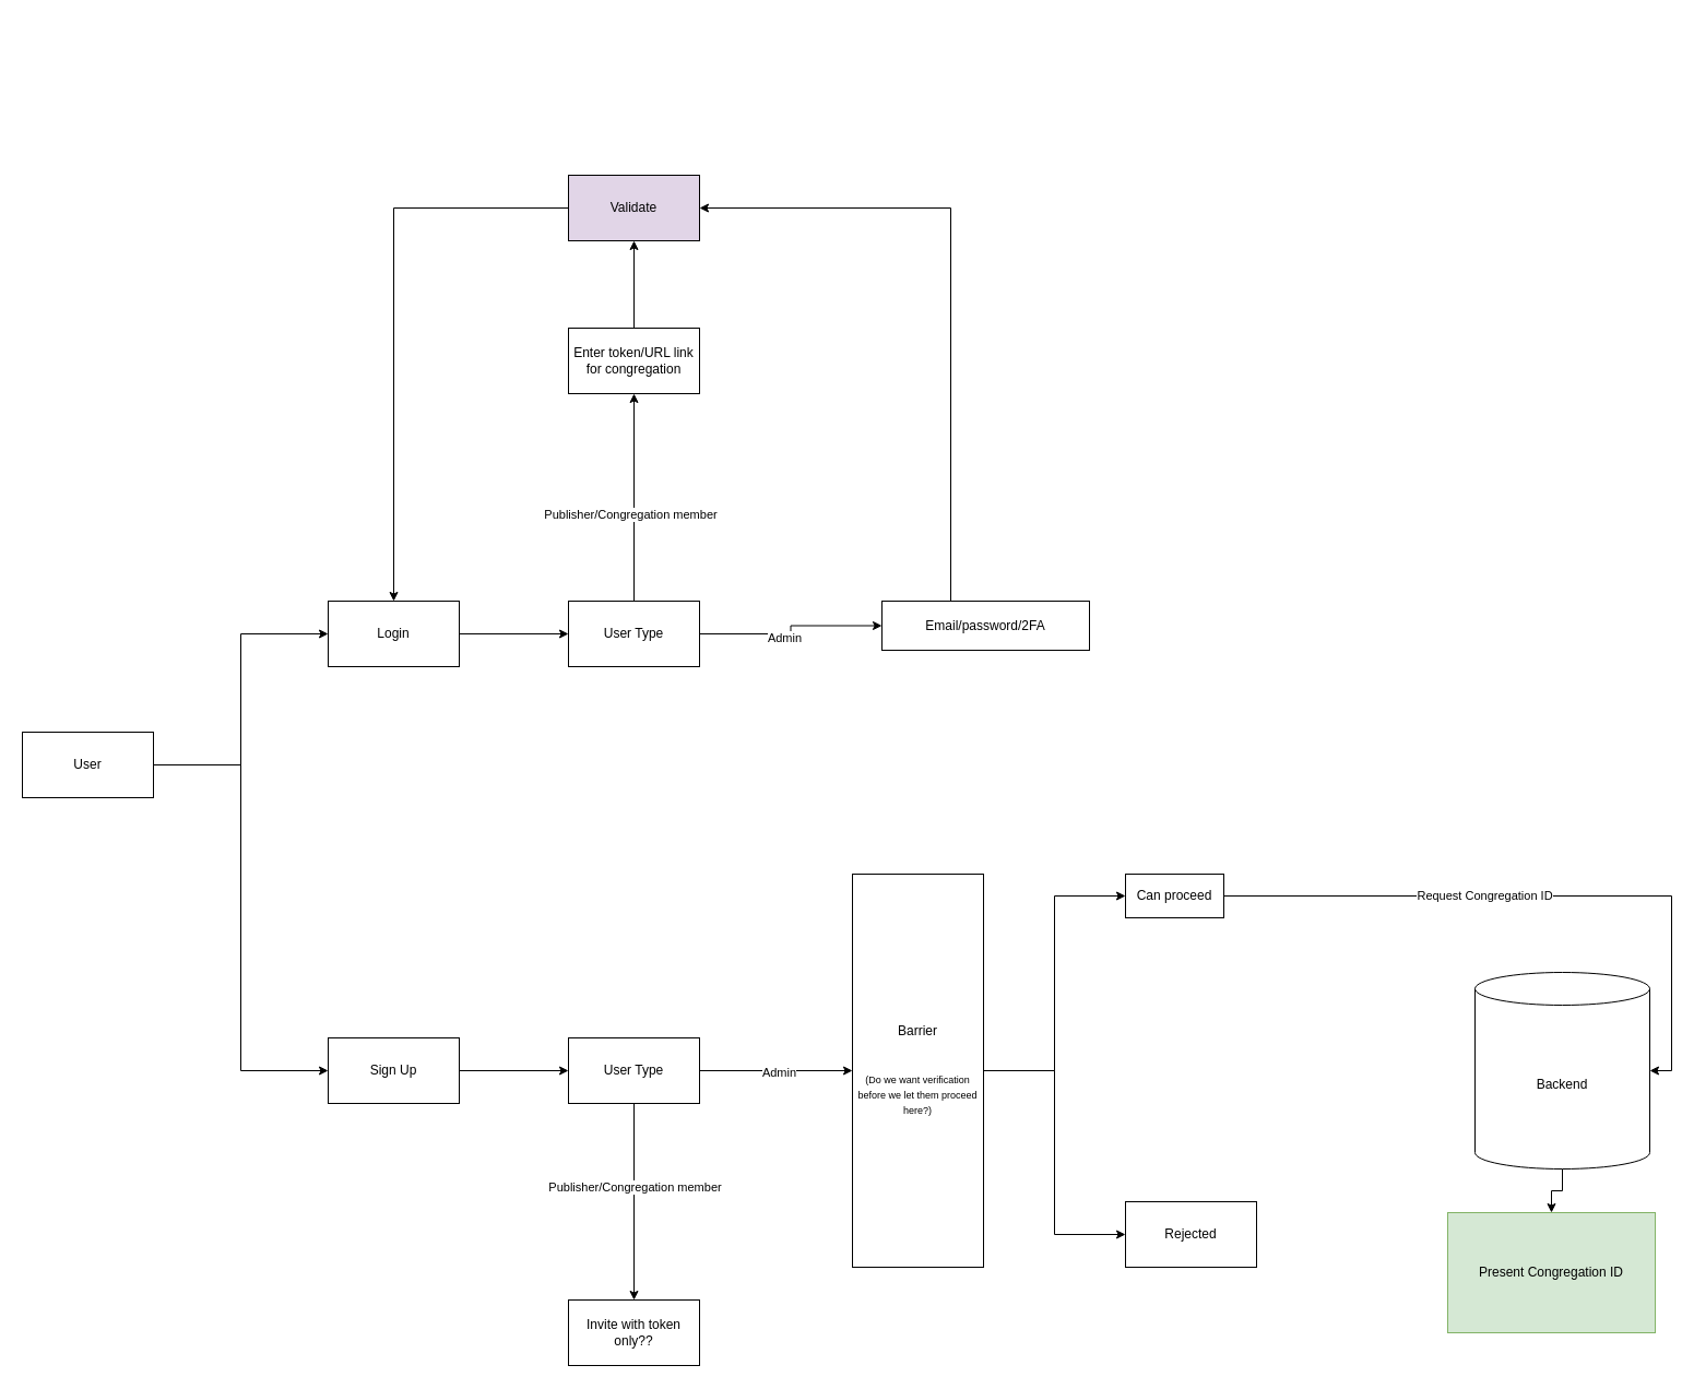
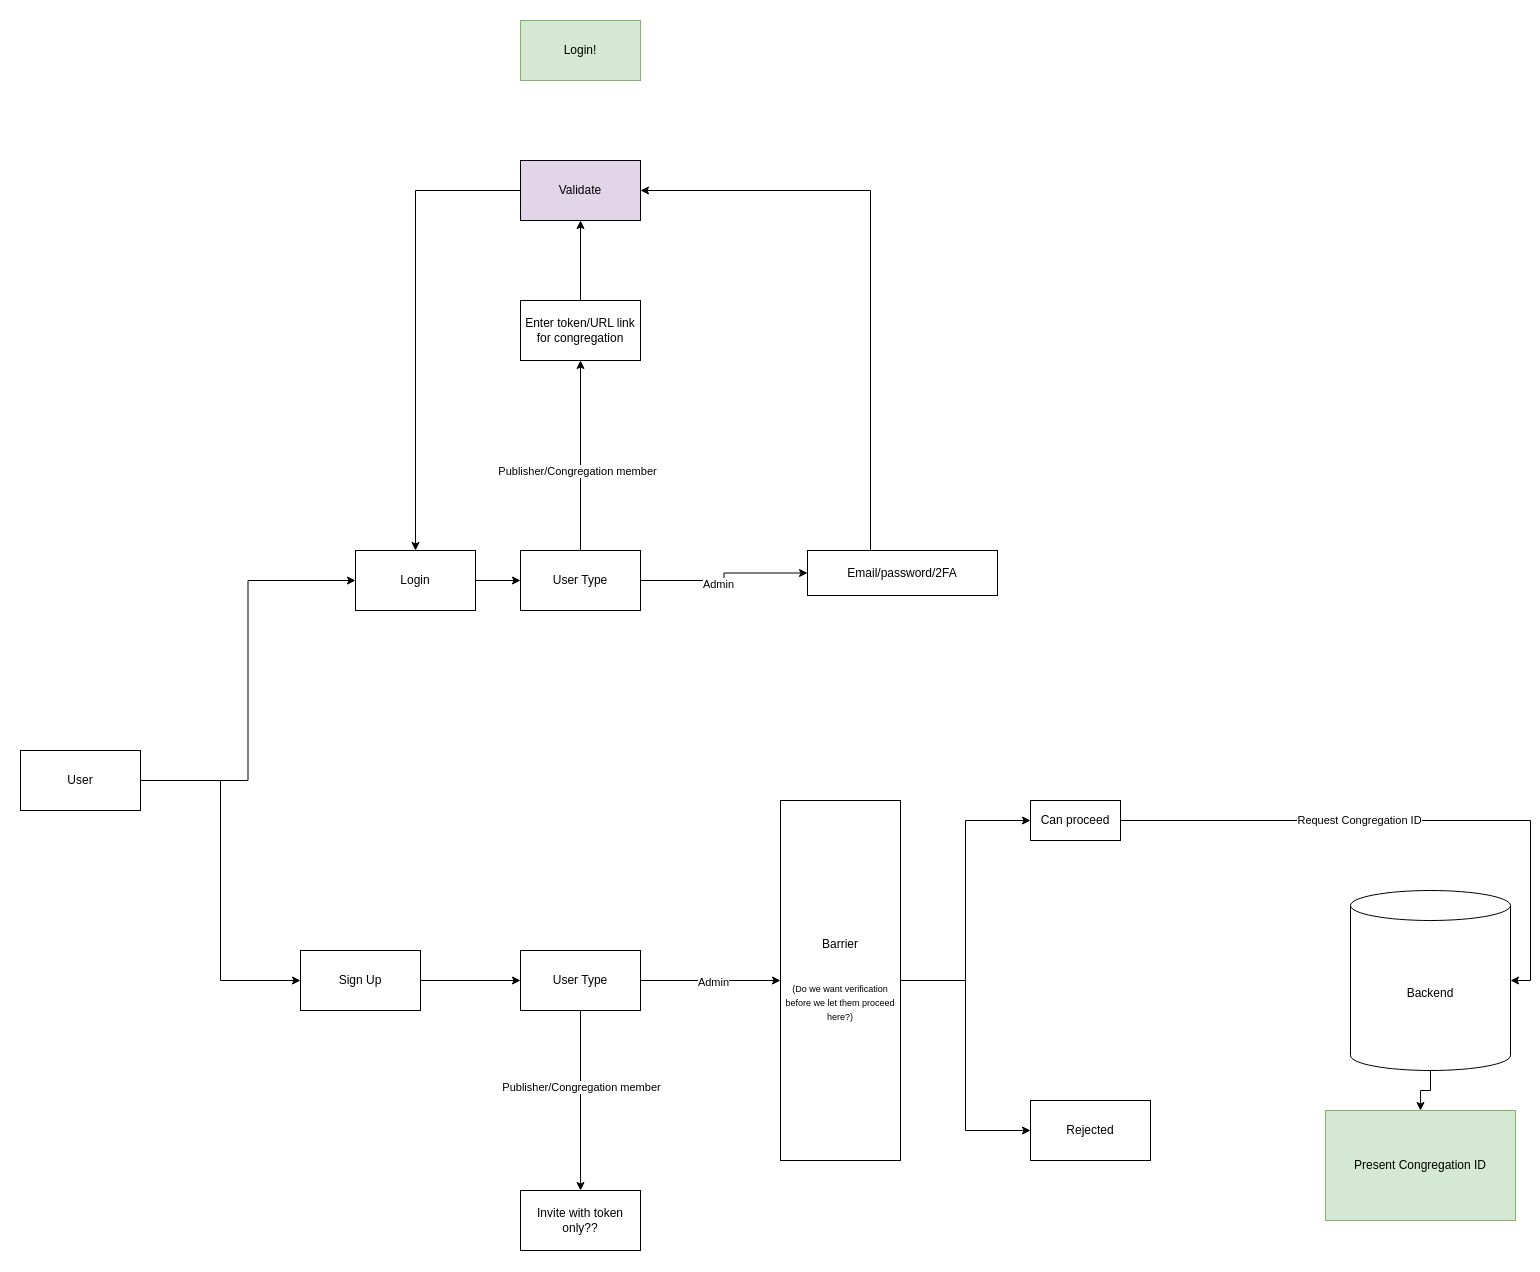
  <mxCell id="0" />
  <mxCell id="1" parent="0" />
  <mxCell id="2" style="edgeStyle=orthogonalEdgeStyle;rounded=0;orthogonalLoop=1;jettySize=auto;html=1;entryX=0;entryY=0.5;entryDx=0;entryDy=0;" edge="1" parent="1" source="4" target="6"><mxGeometry relative="1" as="geometry" /></mxCell>
  <mxCell id="3" style="edgeStyle=orthogonalEdgeStyle;rounded=0;orthogonalLoop=1;jettySize=auto;html=1;entryX=0;entryY=0.5;entryDx=0;entryDy=0;" edge="1" parent="1" source="4" target="8"><mxGeometry relative="1" as="geometry" /></mxCell>
- <mxCell id="4" value="User" style="rounded=0;whiteSpace=wrap;html=1;" vertex="1" parent="1"><mxGeometry x="20" y="670" width="120" height="60" as="geometry" /></mxCell>
+ <mxCell id="4" value="User" style="rounded=0;whiteSpace=wrap;html=1;" vertex="1" parent="1"><mxGeometry x="20" y="750" width="120" height="60" as="geometry" /></mxCell>
  <mxCell id="5" value="" style="edgeStyle=orthogonalEdgeStyle;rounded=0;orthogonalLoop=1;jettySize=auto;html=1;entryX=0;entryY=0.5;entryDx=0;entryDy=0;" edge="1" parent="1" source="6" target="29"><mxGeometry relative="1" as="geometry"><mxPoint x="460" y="630" as="targetPoint" /></mxGeometry></mxCell>
- <mxCell id="6" value="Login" style="rounded=0;whiteSpace=wrap;html=1;" vertex="1" parent="1"><mxGeometry x="300" y="550" width="120" height="60" as="geometry" /></mxCell>
+ <mxCell id="6" value="Login" style="rounded=0;whiteSpace=wrap;html=1;" vertex="1" parent="1"><mxGeometry x="355" y="550" width="120" height="60" as="geometry" /></mxCell>
  <mxCell id="7" style="edgeStyle=orthogonalEdgeStyle;rounded=0;orthogonalLoop=1;jettySize=auto;html=1;entryX=0;entryY=0.5;entryDx=0;entryDy=0;" edge="1" parent="1" source="8" target="14"><mxGeometry relative="1" as="geometry" /></mxCell>
  <mxCell id="8" value="Sign Up" style="rounded=0;whiteSpace=wrap;html=1;" vertex="1" parent="1"><mxGeometry x="300" y="950" width="120" height="60" as="geometry" /></mxCell>
  <mxCell id="9" value="Invite with token only??" style="rounded=0;whiteSpace=wrap;html=1;" vertex="1" parent="1"><mxGeometry x="520" y="1190" width="120" height="60" as="geometry" /></mxCell>
  <mxCell id="10" style="edgeStyle=orthogonalEdgeStyle;rounded=0;orthogonalLoop=1;jettySize=auto;html=1;entryX=0.5;entryY=0;entryDx=0;entryDy=0;" edge="1" parent="1" source="14" target="9"><mxGeometry relative="1" as="geometry" /></mxCell>
  <mxCell id="11" value="Publisher/Congregation member" style="edgeLabel;html=1;align=center;verticalAlign=middle;resizable=0;points=[];" vertex="1" connectable="0" parent="10"><mxGeometry x="-0.16" relative="1" as="geometry"><mxPoint as="offset" /></mxGeometry></mxCell>
  <mxCell id="12" value="" style="edgeStyle=orthogonalEdgeStyle;rounded=0;orthogonalLoop=1;jettySize=auto;html=1;" edge="1" parent="1" source="14" target="17"><mxGeometry relative="1" as="geometry" /></mxCell>
  <mxCell id="13" value="Admin" style="edgeLabel;html=1;align=center;verticalAlign=middle;resizable=0;points=[];" vertex="1" connectable="0" parent="12"><mxGeometry x="0.025" y="-1" relative="1" as="geometry"><mxPoint as="offset" /></mxGeometry></mxCell>
  <mxCell id="14" value="User Type" style="rounded=0;whiteSpace=wrap;html=1;" vertex="1" parent="1"><mxGeometry x="520" y="950" width="120" height="60" as="geometry" /></mxCell>
  <mxCell id="15" value="" style="edgeStyle=orthogonalEdgeStyle;rounded=0;orthogonalLoop=1;jettySize=auto;html=1;" edge="1" parent="1" source="17" target="20"><mxGeometry relative="1" as="geometry" /></mxCell>
  <mxCell id="16" value="" style="edgeStyle=orthogonalEdgeStyle;rounded=0;orthogonalLoop=1;jettySize=auto;html=1;" edge="1" parent="1" source="17" target="23"><mxGeometry relative="1" as="geometry" /></mxCell>
  <mxCell id="17" value="Barrier&lt;br&gt;&lt;br&gt;&lt;br&gt;&lt;font style=&quot;font-size: 9px;&quot;&gt;(Do we want verification before we let them proceed here?)&lt;/font&gt;" style="rounded=0;whiteSpace=wrap;html=1;" vertex="1" parent="1"><mxGeometry x="780" y="800" width="120" height="360" as="geometry" /></mxCell>
  <mxCell id="18" style="edgeStyle=orthogonalEdgeStyle;rounded=0;orthogonalLoop=1;jettySize=auto;html=1;entryX=1;entryY=0.5;entryDx=0;entryDy=0;entryPerimeter=0;" edge="1" parent="1" source="20" target="22"><mxGeometry relative="1" as="geometry"><mxPoint x="940" y="1660" as="targetPoint" /></mxGeometry></mxCell>
  <mxCell id="19" value="Request Congregation ID" style="edgeLabel;html=1;align=center;verticalAlign=middle;resizable=0;points=[];" vertex="1" connectable="0" parent="18"><mxGeometry x="-0.193" y="1" relative="1" as="geometry"><mxPoint as="offset" /></mxGeometry></mxCell>
  <mxCell id="20" value="Can proceed" style="rounded=0;whiteSpace=wrap;html=1;" vertex="1" parent="1"><mxGeometry x="1030" y="800" width="90" height="40" as="geometry" /></mxCell>
  <mxCell id="21" value="" style="edgeStyle=orthogonalEdgeStyle;rounded=0;orthogonalLoop=1;jettySize=auto;html=1;" edge="1" parent="1" source="22" target="24"><mxGeometry relative="1" as="geometry" /></mxCell>
  <mxCell id="22" value="Backend" style="shape=cylinder3;whiteSpace=wrap;html=1;boundedLbl=1;backgroundOutline=1;size=15;" vertex="1" parent="1"><mxGeometry x="1350" y="890" width="160" height="180" as="geometry" /></mxCell>
  <mxCell id="23" value="Rejected" style="whiteSpace=wrap;html=1;rounded=0;" vertex="1" parent="1"><mxGeometry x="1030" y="1100" width="120" height="60" as="geometry" /></mxCell>
  <mxCell id="24" value="Present Congregation ID" style="whiteSpace=wrap;html=1;fillColor=#d5e8d4;strokeColor=#82b366;" vertex="1" parent="1"><mxGeometry x="1325" y="1110" width="190" height="110" as="geometry" /></mxCell>
  <mxCell id="25" value="" style="edgeStyle=orthogonalEdgeStyle;rounded=0;orthogonalLoop=1;jettySize=auto;html=1;" edge="1" parent="1" source="29" target="31"><mxGeometry relative="1" as="geometry" /></mxCell>
  <mxCell id="26" value="Publisher/Congregation member" style="edgeLabel;html=1;align=center;verticalAlign=middle;resizable=0;points=[];" vertex="1" connectable="0" parent="25"><mxGeometry x="-0.154" y="4" relative="1" as="geometry"><mxPoint as="offset" /></mxGeometry></mxCell>
  <mxCell id="27" value="" style="edgeStyle=orthogonalEdgeStyle;rounded=0;orthogonalLoop=1;jettySize=auto;html=1;" edge="1" parent="1" source="29" target="36"><mxGeometry relative="1" as="geometry" /></mxCell>
  <mxCell id="28" value="Admin" style="edgeLabel;html=1;align=center;verticalAlign=middle;resizable=0;points=[];" vertex="1" connectable="0" parent="27"><mxGeometry x="-0.114" y="-3" relative="1" as="geometry"><mxPoint as="offset" /></mxGeometry></mxCell>
  <mxCell id="29" value="User Type" style="rounded=0;whiteSpace=wrap;html=1;" vertex="1" parent="1"><mxGeometry x="520" y="550" width="120" height="60" as="geometry" /></mxCell>
  <mxCell id="30" value="" style="edgeStyle=orthogonalEdgeStyle;rounded=0;orthogonalLoop=1;jettySize=auto;html=1;" edge="1" parent="1" source="31" target="33"><mxGeometry relative="1" as="geometry" /></mxCell>
  <mxCell id="31" value="Enter token/URL link for congregation" style="rounded=0;whiteSpace=wrap;html=1;" vertex="1" parent="1"><mxGeometry x="520" y="300" width="120" height="60" as="geometry" /></mxCell>
  <mxCell id="32" value="" style="edgeStyle=orthogonalEdgeStyle;rounded=0;orthogonalLoop=1;jettySize=auto;html=1;" edge="1" parent="1" source="33" target="6"><mxGeometry relative="1" as="geometry" /></mxCell>
  <mxCell id="33" value="Validate" style="rounded=0;whiteSpace=wrap;html=1;fillColor=#e1d5e7;" vertex="1" parent="1"><mxGeometry x="520" y="160" width="120" height="60" as="geometry" /></mxCell>
+ <mxCell id="34" value="Login!" style="rounded=0;whiteSpace=wrap;html=1;fillColor=#d5e8d4;strokeColor=#82b366;" vertex="1" parent="1"><mxGeometry x="520" y="20" width="120" height="60" as="geometry" /></mxCell>
  <mxCell id="35" style="edgeStyle=orthogonalEdgeStyle;rounded=0;orthogonalLoop=1;jettySize=auto;html=1;entryX=1;entryY=0.5;entryDx=0;entryDy=0;" edge="1" parent="1" source="36" target="33"><mxGeometry relative="1" as="geometry"><Array as="points"><mxPoint x="870" y="190" /></Array></mxGeometry></mxCell>
  <mxCell id="36" value="Email/password/2FA" style="rounded=0;whiteSpace=wrap;html=1;" vertex="1" parent="1"><mxGeometry x="807" y="550" width="190" height="45" as="geometry" /></mxCell>
